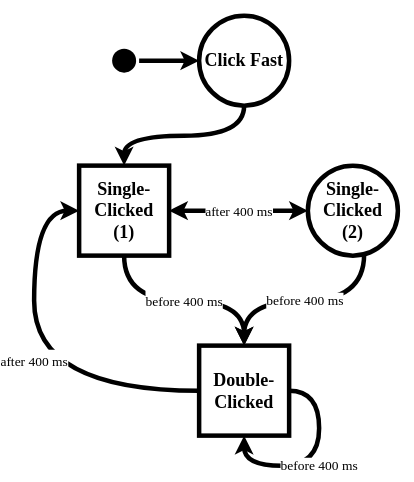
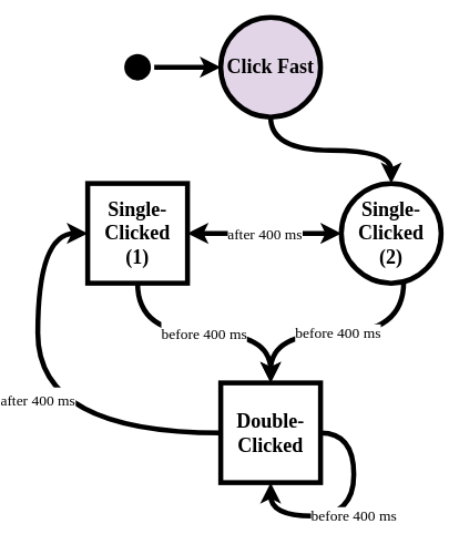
  <mxCell id="0" />
  <mxCell id="1" parent="0" />
- <mxCell id="2" style="edgeStyle=orthogonalEdgeStyle;orthogonalLoop=1;jettySize=auto;html=1;entryX=0.5;entryY=0;entryDx=0;entryDy=0;strokeColor=#000000;strokeWidth=6;fontSize=24;exitX=0.5;exitY=1;exitDx=0;exitDy=0;curved=1;" parent="1" source="3" target="7" edge="1"><mxGeometry relative="1" as="geometry" /></mxCell>
- <mxCell id="3" value="&lt;font style=&quot;font-size: 24px;&quot;&gt;Click Fast&lt;br style=&quot;font-size: 24px;&quot;&gt;&lt;/font&gt;" style="ellipse;whiteSpace=wrap;html=1;aspect=fixed;strokeWidth=6;fontStyle=1;fontSize=24;fontFamily=Titillium Web;fontSource=https%3A%2F%2Ffonts.googleapis.com%2Fcss%3Ffamily%3DTitillium%2BWeb;" parent="1" vertex="1"><mxGeometry x="240" y="20" width="120" height="120" as="geometry" /></mxCell>
+ <mxCell id="2" style="edgeStyle=orthogonalEdgeStyle;orthogonalLoop=1;jettySize=auto;html=1;strokeColor=#000000;strokeWidth=6;fontSize=24;exitX=0.5;exitY=1;exitDx=0;exitDy=0;curved=1;" parent="1" source="3" target="9" edge="1"><mxGeometry relative="1" as="geometry" /></mxCell>
+ <mxCell id="3" value="&lt;font style=&quot;font-size: 24px;&quot;&gt;Click Fast&lt;br style=&quot;font-size: 24px;&quot;&gt;&lt;/font&gt;" style="ellipse;whiteSpace=wrap;html=1;aspect=fixed;strokeWidth=6;fontStyle=1;fontSize=24;fontFamily=Titillium Web;fontSource=https%3A%2F%2Ffonts.googleapis.com%2Fcss%3Ffamily%3DTitillium%2BWeb;fillColor=#e1d5e7;" parent="1" vertex="1"><mxGeometry x="240" y="20" width="120" height="120" as="geometry" /></mxCell>
  <mxCell id="4" style="edgeStyle=orthogonalEdgeStyle;curved=1;orthogonalLoop=1;jettySize=auto;html=1;entryX=0;entryY=0.5;entryDx=0;entryDy=0;strokeColor=#000000;strokeWidth=6;fontFamily=Titillium Web;fontSource=https%3A%2F%2Ffonts.googleapis.com%2Fcss%3Ffamily%3DTitillium%2BWeb;fontSize=18;" parent="1" source="5" target="3" edge="1"><mxGeometry relative="1" as="geometry" /></mxCell>
  <mxCell id="5" value="" style="ellipse;html=1;shape=startState;fillColor=#000000;fontSize=24;strokeColor=none;" parent="1" vertex="1"><mxGeometry x="120" y="60" width="40" height="40" as="geometry" /></mxCell>
  <mxCell id="6" value="&lt;font data-font-src=&quot;https://fonts.googleapis.com/css?family=Titillium+Web&quot; style=&quot;font-size: 18px&quot; face=&quot;Titillium Web&quot;&gt;after 400 ms&lt;/font&gt;" style="edgeStyle=orthogonalEdgeStyle;orthogonalLoop=1;jettySize=auto;html=1;entryX=0;entryY=0.5;entryDx=0;entryDy=0;strokeWidth=6;fontSize=24;exitX=1;exitY=0.5;exitDx=0;exitDy=0;curved=1;startArrow=classic;startFill=1;labelBackgroundColor=#ffffff;spacingLeft=0;" parent="1" source="7" target="9" edge="1"><mxGeometry relative="1" as="geometry"><Array as="points"><mxPoint x="300" y="280" /><mxPoint x="300" y="280" /></Array></mxGeometry></mxCell>
  <mxCell id="7" value="&lt;div&gt;&lt;font style=&quot;font-size: 24px&quot;&gt;&lt;b style=&quot;font-size: 24px&quot;&gt;Single-Clicked&lt;/b&gt;&lt;/font&gt;&lt;br&gt;&lt;/div&gt;&lt;div&gt;(1)&lt;/div&gt;" style="whiteSpace=wrap;html=1;aspect=fixed;strokeWidth=6;fontStyle=1;fontSize=24;fontFamily=Titillium Web;fontSource=https%3A%2F%2Ffonts.googleapis.com%2Fcss%3Ffamily%3DTitillium%2BWeb;rounded=0;" parent="1" vertex="1"><mxGeometry x="80" y="220" width="120" height="120" as="geometry" /></mxCell>
  <mxCell id="8" value="before 400 ms" style="edgeStyle=orthogonalEdgeStyle;orthogonalLoop=1;jettySize=auto;html=1;entryX=0.5;entryY=0;entryDx=0;entryDy=0;strokeWidth=6;fontSize=18;fontFamily=Titillium Web;fontSource=https%3A%2F%2Ffonts.googleapis.com%2Fcss%3Ffamily%3DTitillium%2BWeb;curved=1;labelBackgroundColor=#ffffff;spacingLeft=0;" parent="1" source="9" target="12" edge="1"><mxGeometry relative="1" as="geometry"><Array as="points"><mxPoint x="460" y="400" /><mxPoint x="300" y="400" /></Array></mxGeometry></mxCell>
  <mxCell id="9" value="&lt;div&gt;&lt;font style=&quot;font-size: 24px&quot;&gt;&lt;b style=&quot;font-size: 24px&quot;&gt;Single-Clicked&lt;/b&gt;&lt;/font&gt;&lt;br&gt;&lt;/div&gt;&lt;div&gt;(2)&lt;/div&gt;" style="ellipse;whiteSpace=wrap;html=1;aspect=fixed;strokeWidth=6;fontStyle=1;fontSize=24;fontFamily=Titillium Web;fontSource=https%3A%2F%2Ffonts.googleapis.com%2Fcss%3Ffamily%3DTitillium%2BWeb;" parent="1" vertex="1"><mxGeometry x="385" y="220" width="120" height="120" as="geometry" /></mxCell>
  <mxCell id="10" value="&lt;font style=&quot;font-size: 18px&quot; data-font-src=&quot;https://fonts.googleapis.com/css?family=Titillium+Web&quot; face=&quot;Titillium Web&quot;&gt;after 400 ms&lt;br&gt;&lt;/font&gt;" style="edgeStyle=orthogonalEdgeStyle;orthogonalLoop=1;jettySize=auto;html=1;entryX=0;entryY=0.5;entryDx=0;entryDy=0;strokeColor=#000000;strokeWidth=6;fontSize=24;exitX=0;exitY=0.5;exitDx=0;exitDy=0;curved=1;labelBackgroundColor=#ffffff;spacingLeft=0;" parent="1" source="12" target="7" edge="1"><mxGeometry relative="1" as="geometry"><Array as="points"><mxPoint x="20" y="520" /><mxPoint x="20" y="280" /></Array></mxGeometry></mxCell>
  <mxCell id="11" value="before 400 ms" style="edgeStyle=orthogonalEdgeStyle;orthogonalLoop=1;jettySize=auto;html=1;strokeWidth=6;fontFamily=Titillium Web;fontSource=https%3A%2F%2Ffonts.googleapis.com%2Fcss%3Ffamily%3DTitillium%2BWeb;fontSize=18;entryX=0.5;entryY=1;entryDx=0;entryDy=0;curved=1;labelBackgroundColor=#ffffff;spacingLeft=0;" parent="1" source="12" target="12" edge="1"><mxGeometry relative="1" as="geometry"><mxPoint x="370" y="600" as="targetPoint" /><Array as="points"><mxPoint x="400" y="520" /><mxPoint x="400" y="620" /><mxPoint x="300" y="620" /></Array></mxGeometry></mxCell>
  <mxCell id="12" value="Double-Clicked" style="whiteSpace=wrap;html=1;aspect=fixed;strokeWidth=6;fontStyle=1;fontSize=24;fontFamily=Titillium Web;fontSource=https%3A%2F%2Ffonts.googleapis.com%2Fcss%3Ffamily%3DTitillium%2BWeb;rounded=0;" parent="1" vertex="1"><mxGeometry x="240" y="460" width="120" height="120" as="geometry" /></mxCell>
  <mxCell id="13" value="&lt;font data-font-src=&quot;https://fonts.googleapis.com/css?family=Titillium+Web&quot; style=&quot;font-size: 18px&quot; face=&quot;Titillium Web&quot;&gt;before 400 ms&lt;br&gt;&lt;/font&gt;" style="edgeStyle=orthogonalEdgeStyle;orthogonalLoop=1;jettySize=auto;html=1;strokeColor=#000000;strokeWidth=6;fontSize=24;exitX=0.5;exitY=1;exitDx=0;exitDy=0;entryX=0.5;entryY=0;entryDx=0;entryDy=0;curved=1;labelBackgroundColor=#ffffff;spacingLeft=0;" parent="1" source="7" target="12" edge="1"><mxGeometry relative="1" as="geometry"><mxPoint x="20" y="540" as="targetPoint" /><Array as="points" /></mxGeometry></mxCell>
